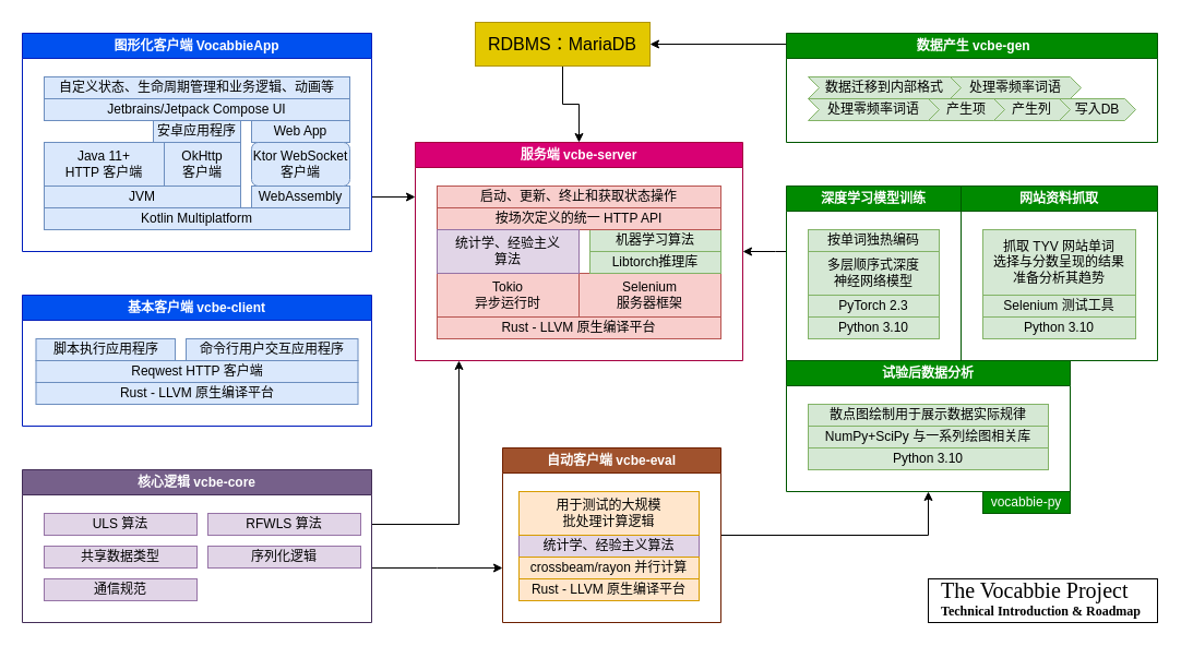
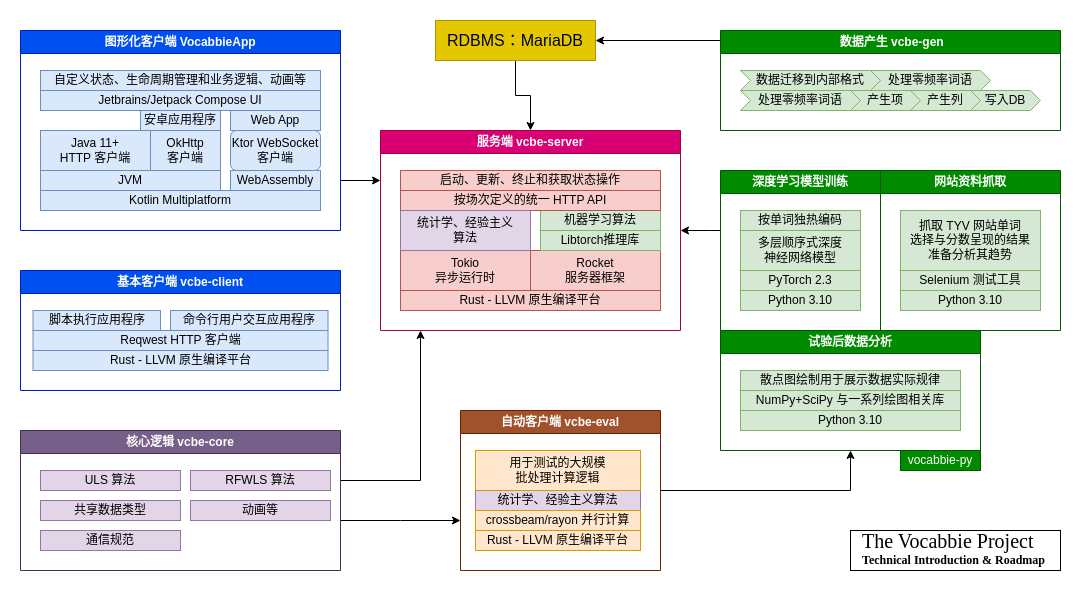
  <mxCell id="0" />
  <mxCell id="1" parent="0" />
  <mxCell id="2" style="edgeStyle=orthogonalEdgeStyle;rounded=0;orthogonalLoop=1;jettySize=auto;html=1;entryX=0;entryY=0.25;entryDx=0;entryDy=0;" edge="1" parent="1" source="3" target="25"><mxGeometry relative="1" as="geometry"><Array as="points"><mxPoint x="330" y="180" /><mxPoint x="330" y="180" /></Array></mxGeometry></mxCell>
  <mxCell id="3" value="图形化客户端 VocabbieApp" style="swimlane;whiteSpace=wrap;html=1;fillColor=#0050ef;strokeColor=#001DBC;fontColor=#ffffff;" vertex="1" parent="1"><mxGeometry x="20" y="30" width="320" height="200" as="geometry" /></mxCell>
  <mxCell id="4" value="Kotlin Multiplatform" style="rounded=0;whiteSpace=wrap;html=1;fillColor=#dae8fc;strokeColor=#6c8ebf;" vertex="1" parent="3"><mxGeometry x="20" y="160" width="280" height="20" as="geometry" /></mxCell>
  <mxCell id="5" value="JVM" style="rounded=0;whiteSpace=wrap;html=1;fillColor=#dae8fc;strokeColor=#6c8ebf;" vertex="1" parent="3"><mxGeometry x="20" y="140" width="180" height="20" as="geometry" /></mxCell>
  <mxCell id="6" value="WebAssembly" style="rounded=0;whiteSpace=wrap;html=1;fillColor=#dae8fc;strokeColor=#6c8ebf;" vertex="1" parent="3"><mxGeometry x="210" y="140" width="90" height="20" as="geometry" /></mxCell>
  <mxCell id="7" value="安卓应用程序" style="rounded=0;whiteSpace=wrap;html=1;fillColor=#dae8fc;strokeColor=#6c8ebf;" vertex="1" parent="3"><mxGeometry x="120" y="80" width="80" height="20" as="geometry" /></mxCell>
  <mxCell id="8" value="Web App" style="rounded=0;whiteSpace=wrap;html=1;fillColor=#dae8fc;strokeColor=#6c8ebf;" vertex="1" parent="3"><mxGeometry x="210" y="80" width="90" height="20" as="geometry" /></mxCell>
  <mxCell id="9" value="Jetbrains/Jetpack Compose UI" style="rounded=0;whiteSpace=wrap;html=1;fillColor=#dae8fc;strokeColor=#6c8ebf;" vertex="1" parent="3"><mxGeometry x="20" y="60" width="280" height="20" as="geometry" /></mxCell>
  <mxCell id="10" value="Java 11+&lt;div&gt;HTTP 客户端&lt;/div&gt;" style="rounded=0;whiteSpace=wrap;html=1;fillColor=#dae8fc;strokeColor=#6c8ebf;" vertex="1" parent="3"><mxGeometry x="20" y="100" width="110" height="40" as="geometry" /></mxCell>
  <mxCell id="11" value="OkHttp&lt;div&gt;客户端&lt;/div&gt;" style="rounded=0;whiteSpace=wrap;html=1;fillColor=#dae8fc;strokeColor=#6c8ebf;" vertex="1" parent="3"><mxGeometry x="130" y="100" width="70" height="40" as="geometry" /></mxCell>
  <mxCell id="12" value="Ktor WebSocket&lt;div&gt;客户端&lt;/div&gt;" style="whiteSpace=wrap;html=1;fillColor=#dae8fc;strokeColor=#6c8ebf;rounded=1;" vertex="1" parent="3"><mxGeometry x="210" y="100" width="90" height="40" as="geometry" /></mxCell>
  <mxCell id="13" value="自定义状态、生命周期管理和业务逻辑、动画等" style="rounded=0;whiteSpace=wrap;html=1;fillColor=#dae8fc;strokeColor=#6c8ebf;" vertex="1" parent="3"><mxGeometry x="20" y="40" width="280" height="20" as="geometry" /></mxCell>
  <mxCell id="14" value="基本客户端 vcbe-client" style="swimlane;whiteSpace=wrap;html=1;fillColor=#0050ef;strokeColor=#001DBC;fontColor=#ffffff;" vertex="1" parent="1"><mxGeometry x="20" y="270" width="320" height="120" as="geometry" /></mxCell>
  <mxCell id="15" value="Reqwest HTTP 客户端" style="rounded=0;whiteSpace=wrap;html=1;fillColor=#dae8fc;strokeColor=#6c8ebf;" vertex="1" parent="14"><mxGeometry x="12.5" y="60" width="295" height="20" as="geometry" /></mxCell>
  <mxCell id="16" value="Rust - LLVM 原生编译平台" style="rounded=0;whiteSpace=wrap;html=1;fillColor=#dae8fc;strokeColor=#6c8ebf;" vertex="1" parent="14"><mxGeometry x="12.5" y="80" width="295" height="20" as="geometry" /></mxCell>
  <mxCell id="17" value="脚本执行应用程序" style="rounded=0;whiteSpace=wrap;html=1;fillColor=#dae8fc;strokeColor=#6c8ebf;" vertex="1" parent="14"><mxGeometry x="12.5" y="40" width="127.5" height="20" as="geometry" /></mxCell>
  <mxCell id="18" value="命令行用户交互应用程序" style="rounded=0;whiteSpace=wrap;html=1;fillColor=#dae8fc;strokeColor=#6c8ebf;" vertex="1" parent="14"><mxGeometry x="150" y="40" width="157.5" height="20" as="geometry" /></mxCell>
  <mxCell id="19" value="" style="edgeStyle=orthogonalEdgeStyle;rounded=0;orthogonalLoop=1;jettySize=auto;html=1;" edge="1" parent="1" source="20" target="58"><mxGeometry relative="1" as="geometry"><Array as="points"><mxPoint x="850" y="490" /></Array></mxGeometry></mxCell>
  <mxCell id="20" value="自动客户端 vcbe-eval" style="swimlane;whiteSpace=wrap;html=1;fillColor=#a0522d;fontColor=#ffffff;strokeColor=#6D1F00;" vertex="1" parent="1"><mxGeometry x="460" y="410" width="200" height="160" as="geometry" /></mxCell>
  <mxCell id="21" value="Rust - LLVM 原生编译平台" style="rounded=0;whiteSpace=wrap;html=1;fillColor=#ffe6cc;strokeColor=#d79b00;" vertex="1" parent="20"><mxGeometry x="15" y="120" width="165" height="20" as="geometry" /></mxCell>
  <mxCell id="22" value="统计学、经验主义&lt;span style=&quot;background-color: initial;&quot;&gt;算法&lt;/span&gt;" style="rounded=0;whiteSpace=wrap;html=1;fillColor=#e1d5e7;strokeColor=#9673a6;" vertex="1" parent="20"><mxGeometry x="15" y="80" width="165" height="20" as="geometry" /></mxCell>
  <mxCell id="23" value="crossbeam/rayon 并行计算" style="rounded=0;whiteSpace=wrap;html=1;fillColor=#ffe6cc;strokeColor=#d79b00;" vertex="1" parent="20"><mxGeometry x="15" y="100" width="165" height="20" as="geometry" /></mxCell>
  <mxCell id="24" value="用于测试的大规模&lt;div&gt;批处理计算逻辑&lt;/div&gt;" style="rounded=0;whiteSpace=wrap;html=1;fillColor=#ffe6cc;strokeColor=#d79b00;" vertex="1" parent="20"><mxGeometry x="15" y="40" width="165" height="40" as="geometry" /></mxCell>
  <mxCell id="25" value="服务端 vcbe-server" style="swimlane;whiteSpace=wrap;html=1;fillColor=#d80073;strokeColor=#A50040;fontColor=#ffffff;" vertex="1" parent="1"><mxGeometry x="380" y="130" width="300" height="200" as="geometry" /></mxCell>
  <mxCell id="26" value="Rust - LLVM 原生编译平台" style="rounded=0;whiteSpace=wrap;html=1;fillColor=#f8cecc;strokeColor=#b85450;" vertex="1" parent="25"><mxGeometry x="20" y="160" width="260" height="20" as="geometry" /></mxCell>
  <mxCell id="27" value="Tokio&lt;div&gt;异步运行时&lt;/div&gt;" style="rounded=0;whiteSpace=wrap;html=1;fillColor=#f8cecc;strokeColor=#b85450;" vertex="1" parent="25"><mxGeometry x="20" y="120" width="130" height="40" as="geometry" /></mxCell>
- <mxCell id="28" value="Selenium&lt;div&gt;服务器框架&lt;/div&gt;" style="rounded=0;whiteSpace=wrap;html=1;fillColor=#f8cecc;strokeColor=#b85450;" vertex="1" parent="25"><mxGeometry x="150" y="120" width="130" height="40" as="geometry" /></mxCell>
+ <mxCell id="28" value="Rocket&lt;div&gt;服务器框架&lt;/div&gt;" style="rounded=0;whiteSpace=wrap;html=1;fillColor=#f8cecc;strokeColor=#b85450;" vertex="1" parent="25"><mxGeometry x="150" y="120" width="130" height="40" as="geometry" /></mxCell>
  <mxCell id="29" value="Libtorch推理库" style="rounded=0;whiteSpace=wrap;html=1;fillColor=#d5e8d4;strokeColor=#82b366;" vertex="1" parent="25"><mxGeometry x="160" y="100" width="120" height="20" as="geometry" /></mxCell>
  <mxCell id="30" value="机器学习算法" style="rounded=0;whiteSpace=wrap;html=1;fillColor=#d5e8d4;strokeColor=#82b366;" vertex="1" parent="25"><mxGeometry x="160" y="80" width="120" height="20" as="geometry" /></mxCell>
  <mxCell id="31" value="按场次定义的统一 HTTP API" style="rounded=0;whiteSpace=wrap;html=1;fillColor=#f8cecc;strokeColor=#b85450;" vertex="1" parent="25"><mxGeometry x="20" y="60" width="260" height="20" as="geometry" /></mxCell>
  <mxCell id="32" value="启动、更新、终止和获取状态操作" style="rounded=0;whiteSpace=wrap;html=1;fillColor=#f8cecc;strokeColor=#b85450;" vertex="1" parent="25"><mxGeometry x="20" y="40" width="260" height="20" as="geometry" /></mxCell>
  <mxCell id="33" value="统计学、经验主义&lt;div&gt;算法&lt;/div&gt;" style="rounded=0;whiteSpace=wrap;html=1;fillColor=#e1d5e7;strokeColor=#9673a6;" vertex="1" parent="25"><mxGeometry x="20" y="80" width="130" height="40" as="geometry" /></mxCell>
  <mxCell id="34" value="" style="edgeStyle=orthogonalEdgeStyle;rounded=0;orthogonalLoop=1;jettySize=auto;html=1;exitX=1;exitY=0.25;exitDx=0;exitDy=0;" edge="1" parent="1" source="36" target="25"><mxGeometry relative="1" as="geometry"><mxPoint x="455" y="370" as="sourcePoint" /><mxPoint x="470" y="330" as="targetPoint" /><Array as="points"><mxPoint x="340" y="480" /><mxPoint x="420" y="480" /></Array></mxGeometry></mxCell>
  <mxCell id="35" style="edgeStyle=orthogonalEdgeStyle;rounded=0;orthogonalLoop=1;jettySize=auto;html=1;" edge="1" parent="1" source="36" target="20"><mxGeometry relative="1" as="geometry"><Array as="points"><mxPoint x="400" y="520" /><mxPoint x="400" y="520" /></Array></mxGeometry></mxCell>
  <mxCell id="36" value="核心逻辑 vcbe-core" style="swimlane;whiteSpace=wrap;html=1;fillColor=#76608a;fontColor=#ffffff;strokeColor=#432D57;" vertex="1" parent="1"><mxGeometry x="20" y="430" width="320" height="140" as="geometry" /></mxCell>
  <mxCell id="37" value="ULS&amp;nbsp;&lt;span style=&quot;background-color: initial;&quot;&gt;算法&lt;/span&gt;" style="rounded=0;whiteSpace=wrap;html=1;fillColor=#e1d5e7;strokeColor=#9673a6;" vertex="1" parent="36"><mxGeometry x="20" y="40" width="140" height="20" as="geometry" /></mxCell>
  <mxCell id="38" value="RFWLS&amp;nbsp;&lt;span style=&quot;background-color: initial;&quot;&gt;算法&lt;/span&gt;" style="rounded=0;whiteSpace=wrap;html=1;fillColor=#e1d5e7;strokeColor=#9673a6;" vertex="1" parent="36"><mxGeometry x="170" y="40" width="140" height="20" as="geometry" /></mxCell>
  <mxCell id="39" value="共享数据类型" style="rounded=0;whiteSpace=wrap;html=1;fillColor=#e1d5e7;strokeColor=#9673a6;" vertex="1" parent="36"><mxGeometry x="20" y="70" width="140" height="20" as="geometry" /></mxCell>
- <mxCell id="40" value="序列化逻辑" style="rounded=0;whiteSpace=wrap;html=1;fillColor=#e1d5e7;strokeColor=#9673a6;" vertex="1" parent="36"><mxGeometry x="170" y="70" width="140" height="20" as="geometry" /></mxCell>
+ <mxCell id="40" value="动画等" style="rounded=0;whiteSpace=wrap;html=1;fillColor=#e1d5e7;strokeColor=#9673a6;" vertex="1" parent="36"><mxGeometry x="170" y="70" width="140" height="20" as="geometry" /></mxCell>
  <mxCell id="41" value="通信规范" style="rounded=0;whiteSpace=wrap;html=1;fillColor=#e1d5e7;strokeColor=#9673a6;" vertex="1" parent="36"><mxGeometry x="20" y="100" width="140" height="20" as="geometry" /></mxCell>
  <mxCell id="42" style="edgeStyle=orthogonalEdgeStyle;rounded=0;orthogonalLoop=1;jettySize=auto;html=1;entryX=1;entryY=0.5;entryDx=0;entryDy=0;" edge="1" parent="1" source="43" target="57"><mxGeometry relative="1" as="geometry"><Array as="points"><mxPoint x="720" y="70" /></Array></mxGeometry></mxCell>
  <mxCell id="43" value="&amp;nbsp;数据产生 vcbe-gen" style="swimlane;whiteSpace=wrap;html=1;fillColor=#008a00;fontColor=#ffffff;strokeColor=#005700;" vertex="1" parent="1"><mxGeometry x="720" y="30" width="340" height="100" as="geometry" /></mxCell>
  <mxCell id="44" value="数据迁移到内部格式" style="shape=step;perimeter=stepPerimeter;whiteSpace=wrap;html=1;fixedSize=1;size=10.0;fillColor=#d5e8d4;strokeColor=#82b366;" vertex="1" parent="43"><mxGeometry x="20" y="40" width="140" height="20" as="geometry" /></mxCell>
  <mxCell id="45" value="处理零频率词语" style="shape=step;perimeter=stepPerimeter;whiteSpace=wrap;html=1;fixedSize=1;size=10.0;fillColor=#d5e8d4;strokeColor=#82b366;" vertex="1" parent="43"><mxGeometry x="150" y="40" width="120" height="20" as="geometry" /></mxCell>
  <mxCell id="46" value="处理零频率词语" style="shape=step;perimeter=stepPerimeter;whiteSpace=wrap;html=1;fixedSize=1;size=10.0;fillColor=#d5e8d4;strokeColor=#82b366;" vertex="1" parent="43"><mxGeometry x="20" y="60" width="120" height="20" as="geometry" /></mxCell>
  <mxCell id="47" value="产生项" style="shape=step;perimeter=stepPerimeter;whiteSpace=wrap;html=1;fixedSize=1;size=10.0;fillColor=#d5e8d4;strokeColor=#82b366;" vertex="1" parent="43"><mxGeometry x="130" y="60" width="70" height="20" as="geometry" /></mxCell>
  <mxCell id="48" value="产生列" style="shape=step;perimeter=stepPerimeter;whiteSpace=wrap;html=1;fixedSize=1;size=10.0;fillColor=#d5e8d4;strokeColor=#82b366;" vertex="1" parent="43"><mxGeometry x="190" y="60" width="70" height="20" as="geometry" /></mxCell>
  <mxCell id="49" value="写入DB" style="shape=step;perimeter=stepPerimeter;whiteSpace=wrap;html=1;fixedSize=1;size=10.0;fillColor=#d5e8d4;strokeColor=#82b366;" vertex="1" parent="43"><mxGeometry x="250" y="60" width="70" height="20" as="geometry" /></mxCell>
  <mxCell id="50" style="edgeStyle=orthogonalEdgeStyle;rounded=0;orthogonalLoop=1;jettySize=auto;html=1;" edge="1" parent="1" source="51" target="25"><mxGeometry relative="1" as="geometry"><Array as="points"><mxPoint x="710" y="230" /><mxPoint x="710" y="230" /></Array></mxGeometry></mxCell>
  <mxCell id="51" value="深度学习模型训练" style="swimlane;whiteSpace=wrap;html=1;fillColor=#008a00;fontColor=#ffffff;strokeColor=#005700;" vertex="1" parent="1"><mxGeometry x="720" y="170" width="160" height="160" as="geometry" /></mxCell>
  <mxCell id="52" value="Python 3.10" style="rounded=0;whiteSpace=wrap;html=1;fillColor=#d5e8d4;strokeColor=#82b366;" vertex="1" parent="51"><mxGeometry x="20" y="120" width="120" height="20" as="geometry" /></mxCell>
  <mxCell id="53" value="PyTorch 2.3" style="rounded=0;whiteSpace=wrap;html=1;fillColor=#d5e8d4;strokeColor=#82b366;" vertex="1" parent="51"><mxGeometry x="20" y="100" width="120" height="20" as="geometry" /></mxCell>
  <mxCell id="54" value="多层顺序式深度&lt;div&gt;神经网络模型&lt;/div&gt;" style="rounded=0;whiteSpace=wrap;html=1;fillColor=#d5e8d4;strokeColor=#82b366;" vertex="1" parent="51"><mxGeometry x="20" y="60" width="120" height="40" as="geometry" /></mxCell>
  <mxCell id="55" value="按单词独热编码" style="rounded=0;whiteSpace=wrap;html=1;fillColor=#d5e8d4;strokeColor=#82b366;" vertex="1" parent="51"><mxGeometry x="20" y="40" width="120" height="20" as="geometry" /></mxCell>
  <mxCell id="56" value="" style="edgeStyle=orthogonalEdgeStyle;rounded=0;orthogonalLoop=1;jettySize=auto;html=1;" edge="1" parent="1" source="57" target="25"><mxGeometry relative="1" as="geometry" /></mxCell>
  <mxCell id="57" value="RDBMS：MariaDB" style="rounded=0;whiteSpace=wrap;html=1;fillColor=#e3c800;strokeColor=#B09500;fontColor=#000000;fontSize=16;" vertex="1" parent="1"><mxGeometry x="435" y="20" width="160" height="40" as="geometry" /></mxCell>
  <mxCell id="58" value="试验后数据分析" style="swimlane;whiteSpace=wrap;html=1;fillColor=#008a00;fontColor=#ffffff;strokeColor=#005700;" vertex="1" parent="1"><mxGeometry x="720" y="330" width="260" height="120" as="geometry" /></mxCell>
  <mxCell id="59" value="Python 3.10" style="rounded=0;whiteSpace=wrap;html=1;fillColor=#d5e8d4;strokeColor=#82b366;" vertex="1" parent="58"><mxGeometry x="20" y="80" width="220" height="20" as="geometry" /></mxCell>
  <mxCell id="60" value="NumPy+SciPy 与一系列绘图相关库" style="rounded=0;whiteSpace=wrap;html=1;fillColor=#d5e8d4;strokeColor=#82b366;" vertex="1" parent="58"><mxGeometry x="20" y="60" width="220" height="20" as="geometry" /></mxCell>
  <mxCell id="61" value="散点图绘制&lt;span style=&quot;background-color: initial;&quot;&gt;用于展示数据&lt;/span&gt;&lt;span style=&quot;background-color: initial;&quot;&gt;实际规律&lt;/span&gt;" style="rounded=0;whiteSpace=wrap;html=1;fillColor=#d5e8d4;strokeColor=#82b366;" vertex="1" parent="58"><mxGeometry x="20" y="40" width="220" height="20" as="geometry" /></mxCell>
  <mxCell id="62" value="网站资料抓取" style="swimlane;whiteSpace=wrap;html=1;fillColor=#008a00;fontColor=#ffffff;strokeColor=#005700;" vertex="1" parent="1"><mxGeometry x="880" y="170" width="180" height="160" as="geometry" /></mxCell>
  <mxCell id="63" value="Python 3.10" style="rounded=0;whiteSpace=wrap;html=1;fillColor=#d5e8d4;strokeColor=#82b366;" vertex="1" parent="62"><mxGeometry x="20" y="120" width="140" height="20" as="geometry" /></mxCell>
  <mxCell id="64" value="Selenium 测试工具" style="rounded=0;whiteSpace=wrap;html=1;fillColor=#d5e8d4;strokeColor=#82b366;" vertex="1" parent="62"><mxGeometry x="20" y="100" width="140" height="20" as="geometry" /></mxCell>
  <mxCell id="65" value="抓取 TYV 网站单词&lt;div&gt;选择与分数呈现的结果&lt;/div&gt;&lt;div&gt;准备分析其趋势&lt;/div&gt;" style="rounded=0;whiteSpace=wrap;html=1;fillColor=#d5e8d4;strokeColor=#82b366;" vertex="1" parent="62"><mxGeometry x="20" y="40" width="140" height="60" as="geometry" /></mxCell>
  <mxCell id="66" value="vocabbie-py" style="text;html=1;align=center;verticalAlign=middle;whiteSpace=wrap;rounded=0;fillColor=#008a00;fontColor=#ffffff;strokeColor=#005700;" vertex="1" parent="1"><mxGeometry x="900" y="450" width="80" height="20" as="geometry" /></mxCell>
  <mxCell id="67" value="" style="rounded=0;whiteSpace=wrap;html=1;" vertex="1" parent="1"><mxGeometry x="850" y="530" width="210" height="40" as="geometry" /></mxCell>
  <mxCell id="68" value="The Vocabbie Project" style="text;html=1;align=left;verticalAlign=middle;whiteSpace=wrap;rounded=0;fontSize=20;fontFamily=Times New Roman;" vertex="1" parent="1"><mxGeometry x="860" y="530" width="180" height="20" as="geometry" /></mxCell>
  <mxCell id="69" value="Technical Introduction &amp;amp; Roadmap" style="text;html=1;align=left;verticalAlign=middle;whiteSpace=wrap;rounded=0;fontFamily=Times New Roman;fontSize=12;fontStyle=1" vertex="1" parent="1"><mxGeometry x="860" y="550" width="190" height="20" as="geometry" /></mxCell>
